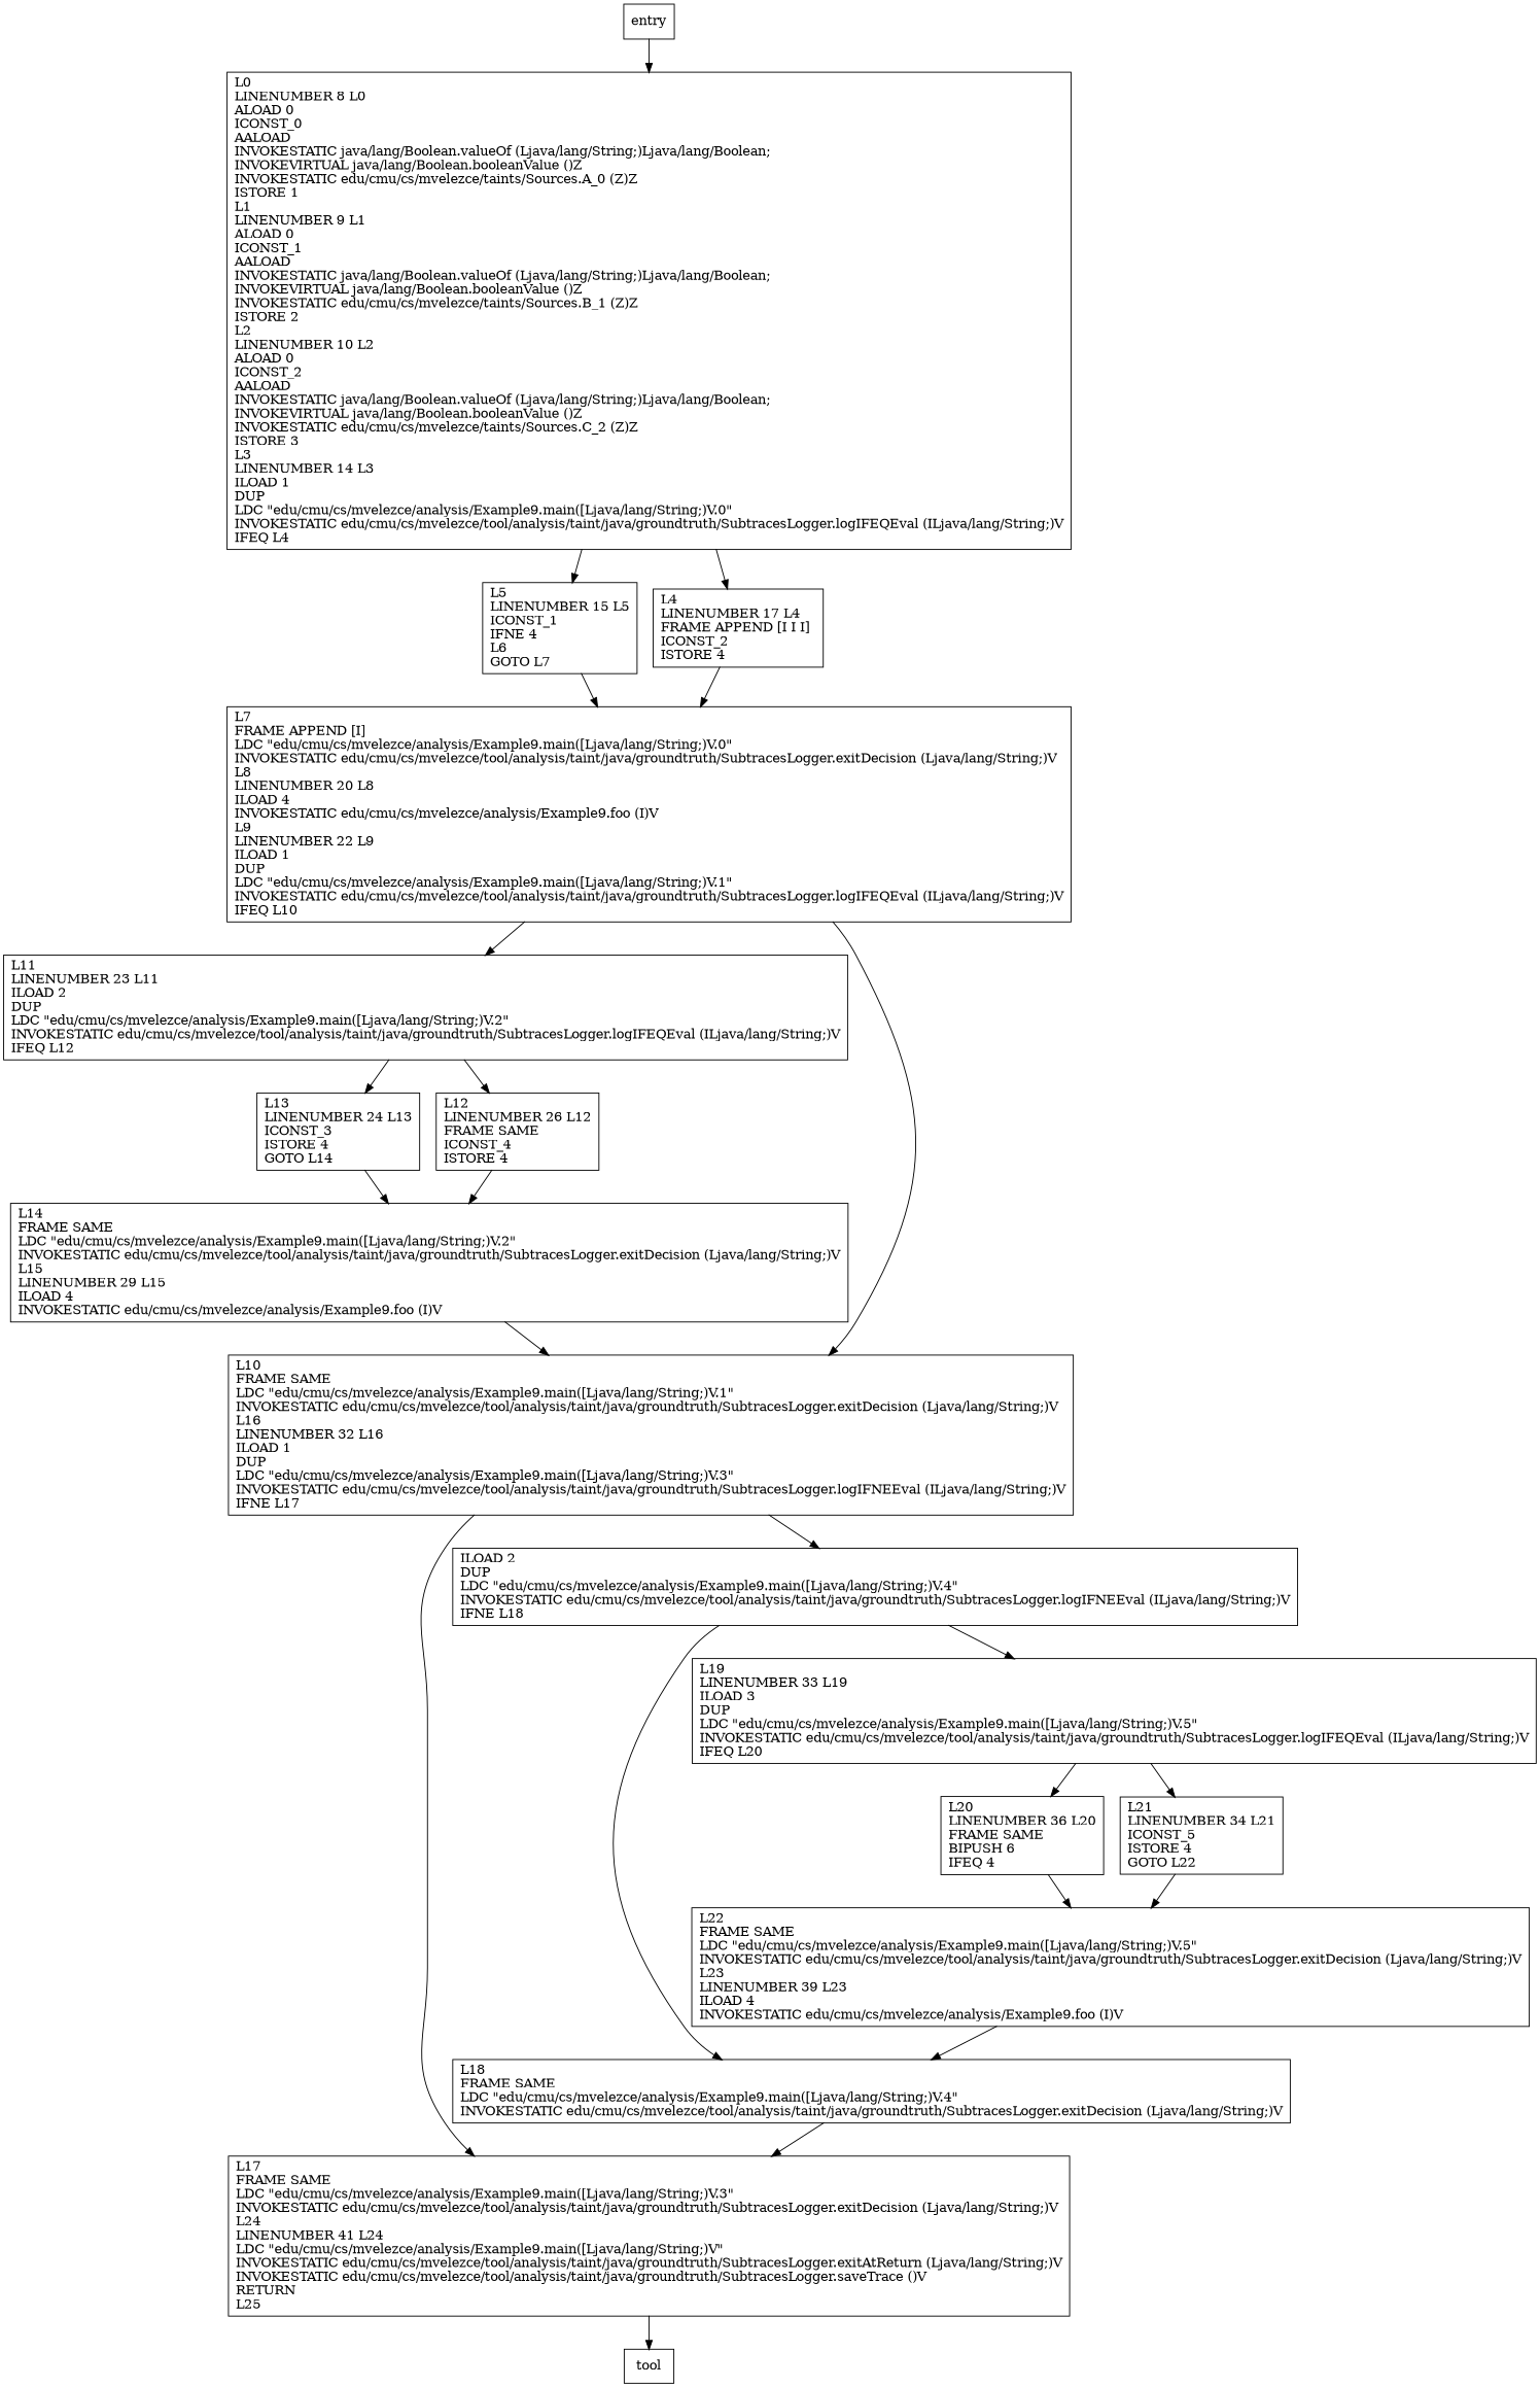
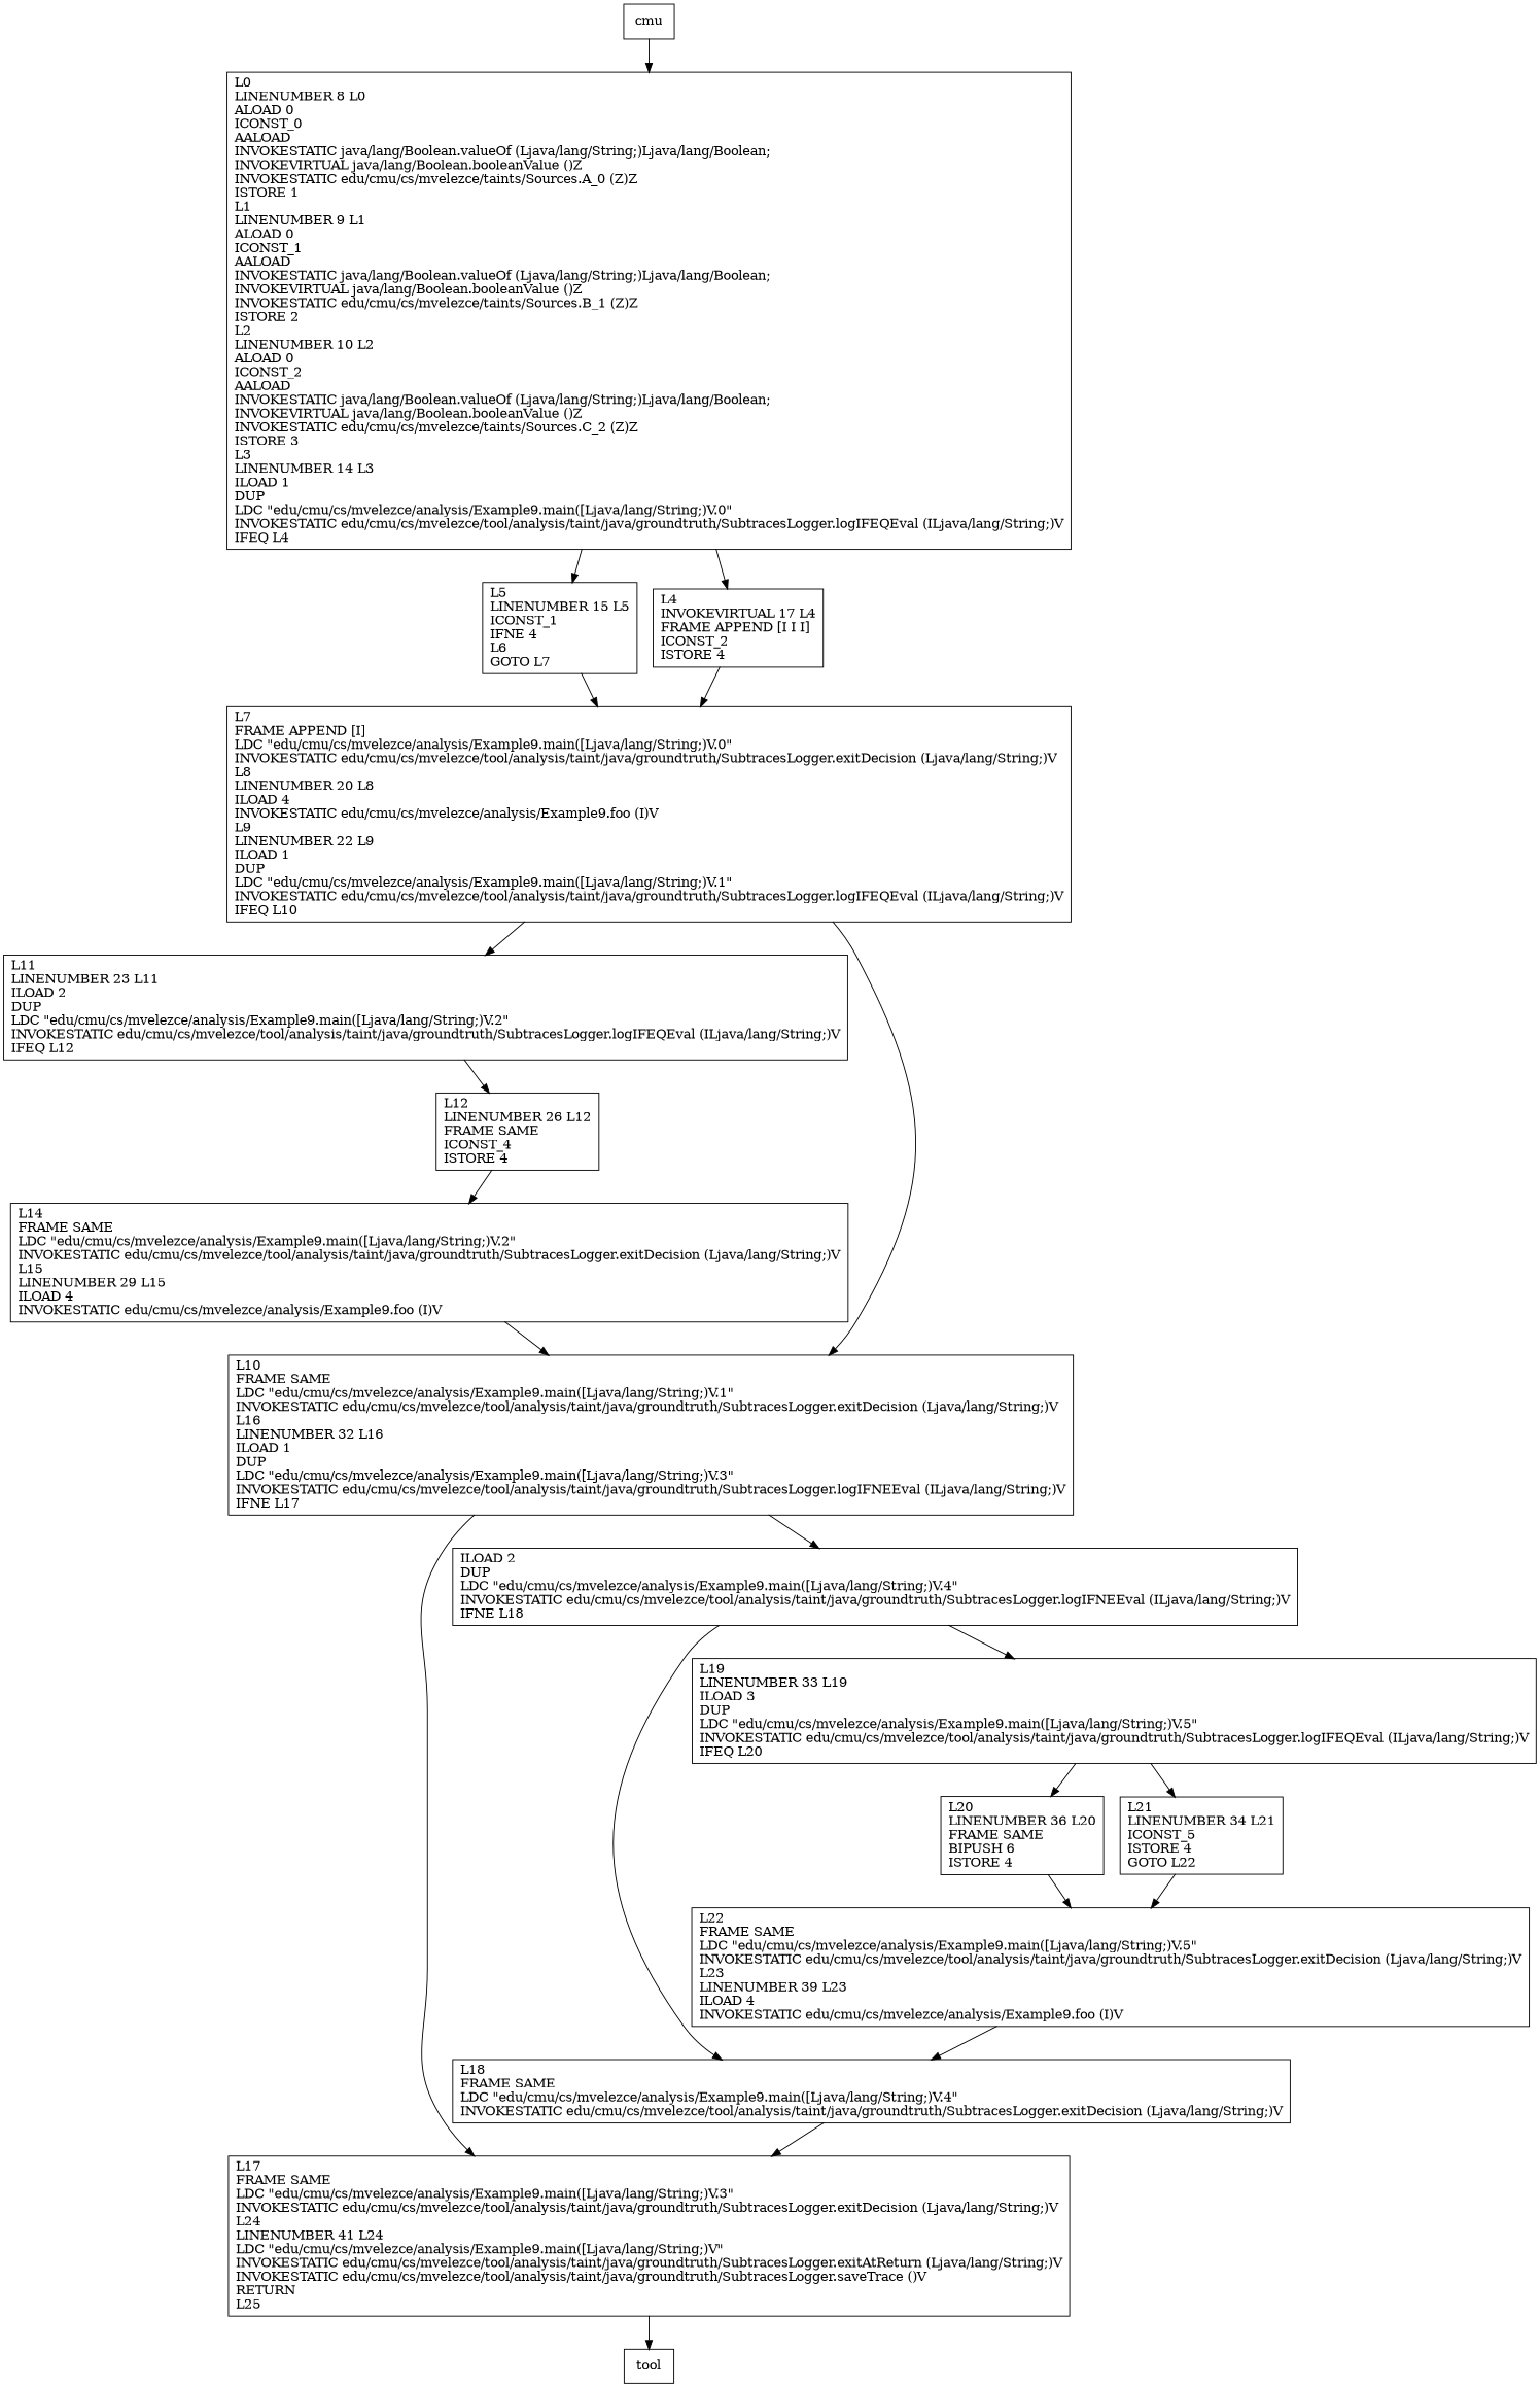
  digraph {
    node [shape=record]
    n1 [label="L11\lLINENUMBER 23 L11\lILOAD 2\lDUP\lLDC \"edu/cmu/cs/mvelezce/analysis/Example9.main([Ljava/lang/String;)V.2\"\lINVOKESTATIC edu/cmu/cs/mvelezce/tool/analysis/taint/java/groundtruth/SubtracesLogger.logIFEQEval (ILjava/lang/String;)V\lIFEQ L12\l"]
-   n2 [label="L13\lLINENUMBER 24 L13\lICONST_3\lISTORE 4\lGOTO L14\l"]
    n3 [label="L12\lLINENUMBER 26 L12\lFRAME SAME\lICONST_4\lISTORE 4\l"]
    n4 [label="L14\lFRAME SAME\lLDC \"edu/cmu/cs/mvelezce/analysis/Example9.main([Ljava/lang/String;)V.2\"\lINVOKESTATIC edu/cmu/cs/mvelezce/tool/analysis/taint/java/groundtruth/SubtracesLogger.exitDecision (Ljava/lang/String;)V\lL15\lLINENUMBER 29 L15\lILOAD 4\lINVOKESTATIC edu/cmu/cs/mvelezce/analysis/Example9.foo (I)V\l"]
    n5 [label="L7\lFRAME APPEND [I]\lLDC \"edu/cmu/cs/mvelezce/analysis/Example9.main([Ljava/lang/String;)V.0\"\lINVOKESTATIC edu/cmu/cs/mvelezce/tool/analysis/taint/java/groundtruth/SubtracesLogger.exitDecision (Ljava/lang/String;)V\lL8\lLINENUMBER 20 L8\lILOAD 4\lINVOKESTATIC edu/cmu/cs/mvelezce/analysis/Example9.foo (I)V\lL9\lLINENUMBER 22 L9\lILOAD 1\lDUP\lLDC \"edu/cmu/cs/mvelezce/analysis/Example9.main([Ljava/lang/String;)V.1\"\lINVOKESTATIC edu/cmu/cs/mvelezce/tool/analysis/taint/java/groundtruth/SubtracesLogger.logIFEQEval (ILjava/lang/String;)V\lIFEQ L10\l"]
    n6 [label="L10\lFRAME SAME\lLDC \"edu/cmu/cs/mvelezce/analysis/Example9.main([Ljava/lang/String;)V.1\"\lINVOKESTATIC edu/cmu/cs/mvelezce/tool/analysis/taint/java/groundtruth/SubtracesLogger.exitDecision (Ljava/lang/String;)V\lL16\lLINENUMBER 32 L16\lILOAD 1\lDUP\lLDC \"edu/cmu/cs/mvelezce/analysis/Example9.main([Ljava/lang/String;)V.3\"\lINVOKESTATIC edu/cmu/cs/mvelezce/tool/analysis/taint/java/groundtruth/SubtracesLogger.logIFNEEval (ILjava/lang/String;)V\lIFNE L17\l"]
    n7 [label="L17\lFRAME SAME\lLDC \"edu/cmu/cs/mvelezce/analysis/Example9.main([Ljava/lang/String;)V.3\"\lINVOKESTATIC edu/cmu/cs/mvelezce/tool/analysis/taint/java/groundtruth/SubtracesLogger.exitDecision (Ljava/lang/String;)V\lL24\lLINENUMBER 41 L24\lLDC \"edu/cmu/cs/mvelezce/analysis/Example9.main([Ljava/lang/String;)V\"\lINVOKESTATIC edu/cmu/cs/mvelezce/tool/analysis/taint/java/groundtruth/SubtracesLogger.exitAtReturn (Ljava/lang/String;)V\lINVOKESTATIC edu/cmu/cs/mvelezce/tool/analysis/taint/java/groundtruth/SubtracesLogger.saveTrace ()V\lRETURN\lL25\l"]
    n8 [label="ILOAD 2\lDUP\lLDC \"edu/cmu/cs/mvelezce/analysis/Example9.main([Ljava/lang/String;)V.4\"\lINVOKESTATIC edu/cmu/cs/mvelezce/tool/analysis/taint/java/groundtruth/SubtracesLogger.logIFNEEval (ILjava/lang/String;)V\lIFNE L18\l"]
-   n9 [label="L20\lLINENUMBER 36 L20\lFRAME SAME\lBIPUSH 6\lIFEQ 4\l"]
+   n9 [label="L20\lLINENUMBER 36 L20\lFRAME SAME\lBIPUSH 6\lISTORE 4\l"]
    n10 [label="L22\lFRAME SAME\lLDC \"edu/cmu/cs/mvelezce/analysis/Example9.main([Ljava/lang/String;)V.5\"\lINVOKESTATIC edu/cmu/cs/mvelezce/tool/analysis/taint/java/groundtruth/SubtracesLogger.exitDecision (Ljava/lang/String;)V\lL23\lLINENUMBER 39 L23\lILOAD 4\lINVOKESTATIC edu/cmu/cs/mvelezce/analysis/Example9.foo (I)V\l"]
    n11 [label="L18\lFRAME SAME\lLDC \"edu/cmu/cs/mvelezce/analysis/Example9.main([Ljava/lang/String;)V.4\"\lINVOKESTATIC edu/cmu/cs/mvelezce/tool/analysis/taint/java/groundtruth/SubtracesLogger.exitDecision (Ljava/lang/String;)V\l"]
    n12 [label=tool]
    n13 [label="L0\lLINENUMBER 8 L0\lALOAD 0\lICONST_0\lAALOAD\lINVOKESTATIC java/lang/Boolean.valueOf (Ljava/lang/String;)Ljava/lang/Boolean;\lINVOKEVIRTUAL java/lang/Boolean.booleanValue ()Z\lINVOKESTATIC edu/cmu/cs/mvelezce/taints/Sources.A_0 (Z)Z\lISTORE 1\lL1\lLINENUMBER 9 L1\lALOAD 0\lICONST_1\lAALOAD\lINVOKESTATIC java/lang/Boolean.valueOf (Ljava/lang/String;)Ljava/lang/Boolean;\lINVOKEVIRTUAL java/lang/Boolean.booleanValue ()Z\lINVOKESTATIC edu/cmu/cs/mvelezce/taints/Sources.B_1 (Z)Z\lISTORE 2\lL2\lLINENUMBER 10 L2\lALOAD 0\lICONST_2\lAALOAD\lINVOKESTATIC java/lang/Boolean.valueOf (Ljava/lang/String;)Ljava/lang/Boolean;\lINVOKEVIRTUAL java/lang/Boolean.booleanValue ()Z\lINVOKESTATIC edu/cmu/cs/mvelezce/taints/Sources.C_2 (Z)Z\lISTORE 3\lL3\lLINENUMBER 14 L3\lILOAD 1\lDUP\lLDC \"edu/cmu/cs/mvelezce/analysis/Example9.main([Ljava/lang/String;)V.0\"\lINVOKESTATIC edu/cmu/cs/mvelezce/tool/analysis/taint/java/groundtruth/SubtracesLogger.logIFEQEval (ILjava/lang/String;)V\lIFEQ L4\l"]
    n14 [label="L5\lLINENUMBER 15 L5\lICONST_1\lIFNE 4\lL6\lGOTO L7\l"]
-   n15 [label="L4\lLINENUMBER 17 L4\lFRAME APPEND [I I I]\lICONST_2\lISTORE 4\l"]
+   n15 [label="L4\lINVOKEVIRTUAL 17 L4\lFRAME APPEND [I I I]\lICONST_2\lISTORE 4\l"]
    n16 [label="L19\lLINENUMBER 33 L19\lILOAD 3\lDUP\lLDC \"edu/cmu/cs/mvelezce/analysis/Example9.main([Ljava/lang/String;)V.5\"\lINVOKESTATIC edu/cmu/cs/mvelezce/tool/analysis/taint/java/groundtruth/SubtracesLogger.logIFEQEval (ILjava/lang/String;)V\lIFEQ L20\l"]
    n17 [label="L21\lLINENUMBER 34 L21\lICONST_5\lISTORE 4\lGOTO L22\l"]
-   entry
-   n1 -> n2
+   entry [label=cmu]
    n1 -> n3
-   n2 -> n4
    n3 -> n4
    n4 -> n6
    n5 -> n1
    n5 -> n6
    n6 -> n7
    n6 -> n8
    n7 -> n12
    n8 -> n11
    n8 -> n16
    n9 -> n10
    n10 -> n11
    n11 -> n7
    n13 -> n14
    n13 -> n15
    n14 -> n5
    n15 -> n5
    n16 -> n9
    n16 -> n17
    n17 -> n10
    entry -> n13
  }
